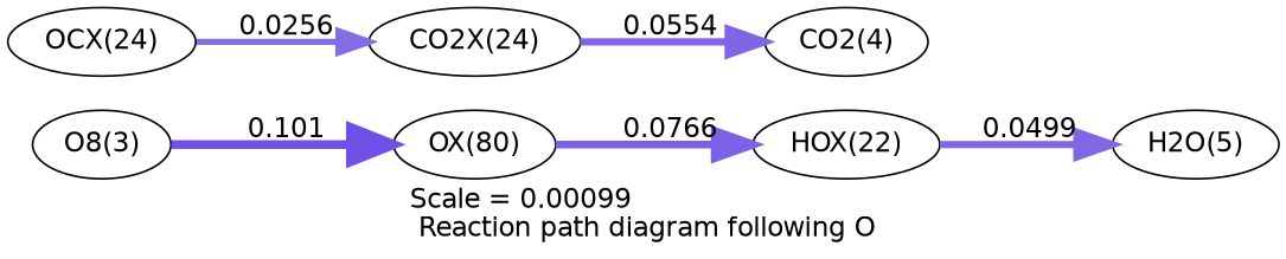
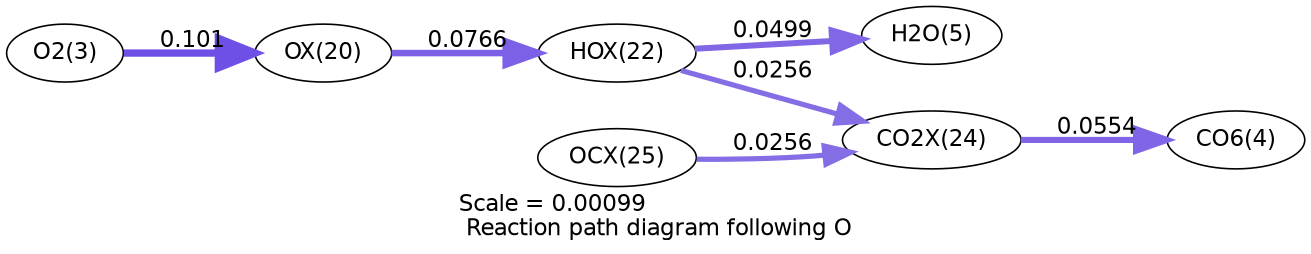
  digraph {
    fontname=Helvetica
    label="Scale = 0.00099\l Reaction path diagram following O"
    rankdir=LR
    node [fontname=Helvetica]
    edge [arrowsize=1.62 color="0.7, 0.526, 0.9" fontname=Helvetica penwidth=3.23]
-   n1 [label="O8(3)"]
-   n2 [label="OX(80)"]
+   n1 [label="O2(3)"]
+   n2 [label="OX(20)"]
    n3 [label="HOX(22)"]
    n4 [label="H2O(5)"]
    n5 [label="CO2X(24)"]
-   n6 [label="OCX(24)"]
-   n7 [label="CO2(4)"]
+   n6 [label="OCX(25)"]
+   n7 [label="CO6(4)"]
    n1 -> n2 [arrowsize=2.29 color="0.7, 0.651, 0.9" label=" 0.101" penwidth=4.57]
    n2 -> n3 [arrowsize=2.03 color="0.7, 0.577, 0.9" label=" 0.0766" penwidth=4.06]
    n3 -> n4 [arrowsize=1.87 color="0.7, 0.55, 0.9" label=" 0.0499" penwidth=3.74]
+   n3 -> n5 [label=" 0.0256"]
    n5 -> n7 [arrowsize=1.91 color="0.7, 0.555, 0.9" label=" 0.0554" penwidth=3.82]
    n6 -> n5 [label=" 0.0256"]
  }
